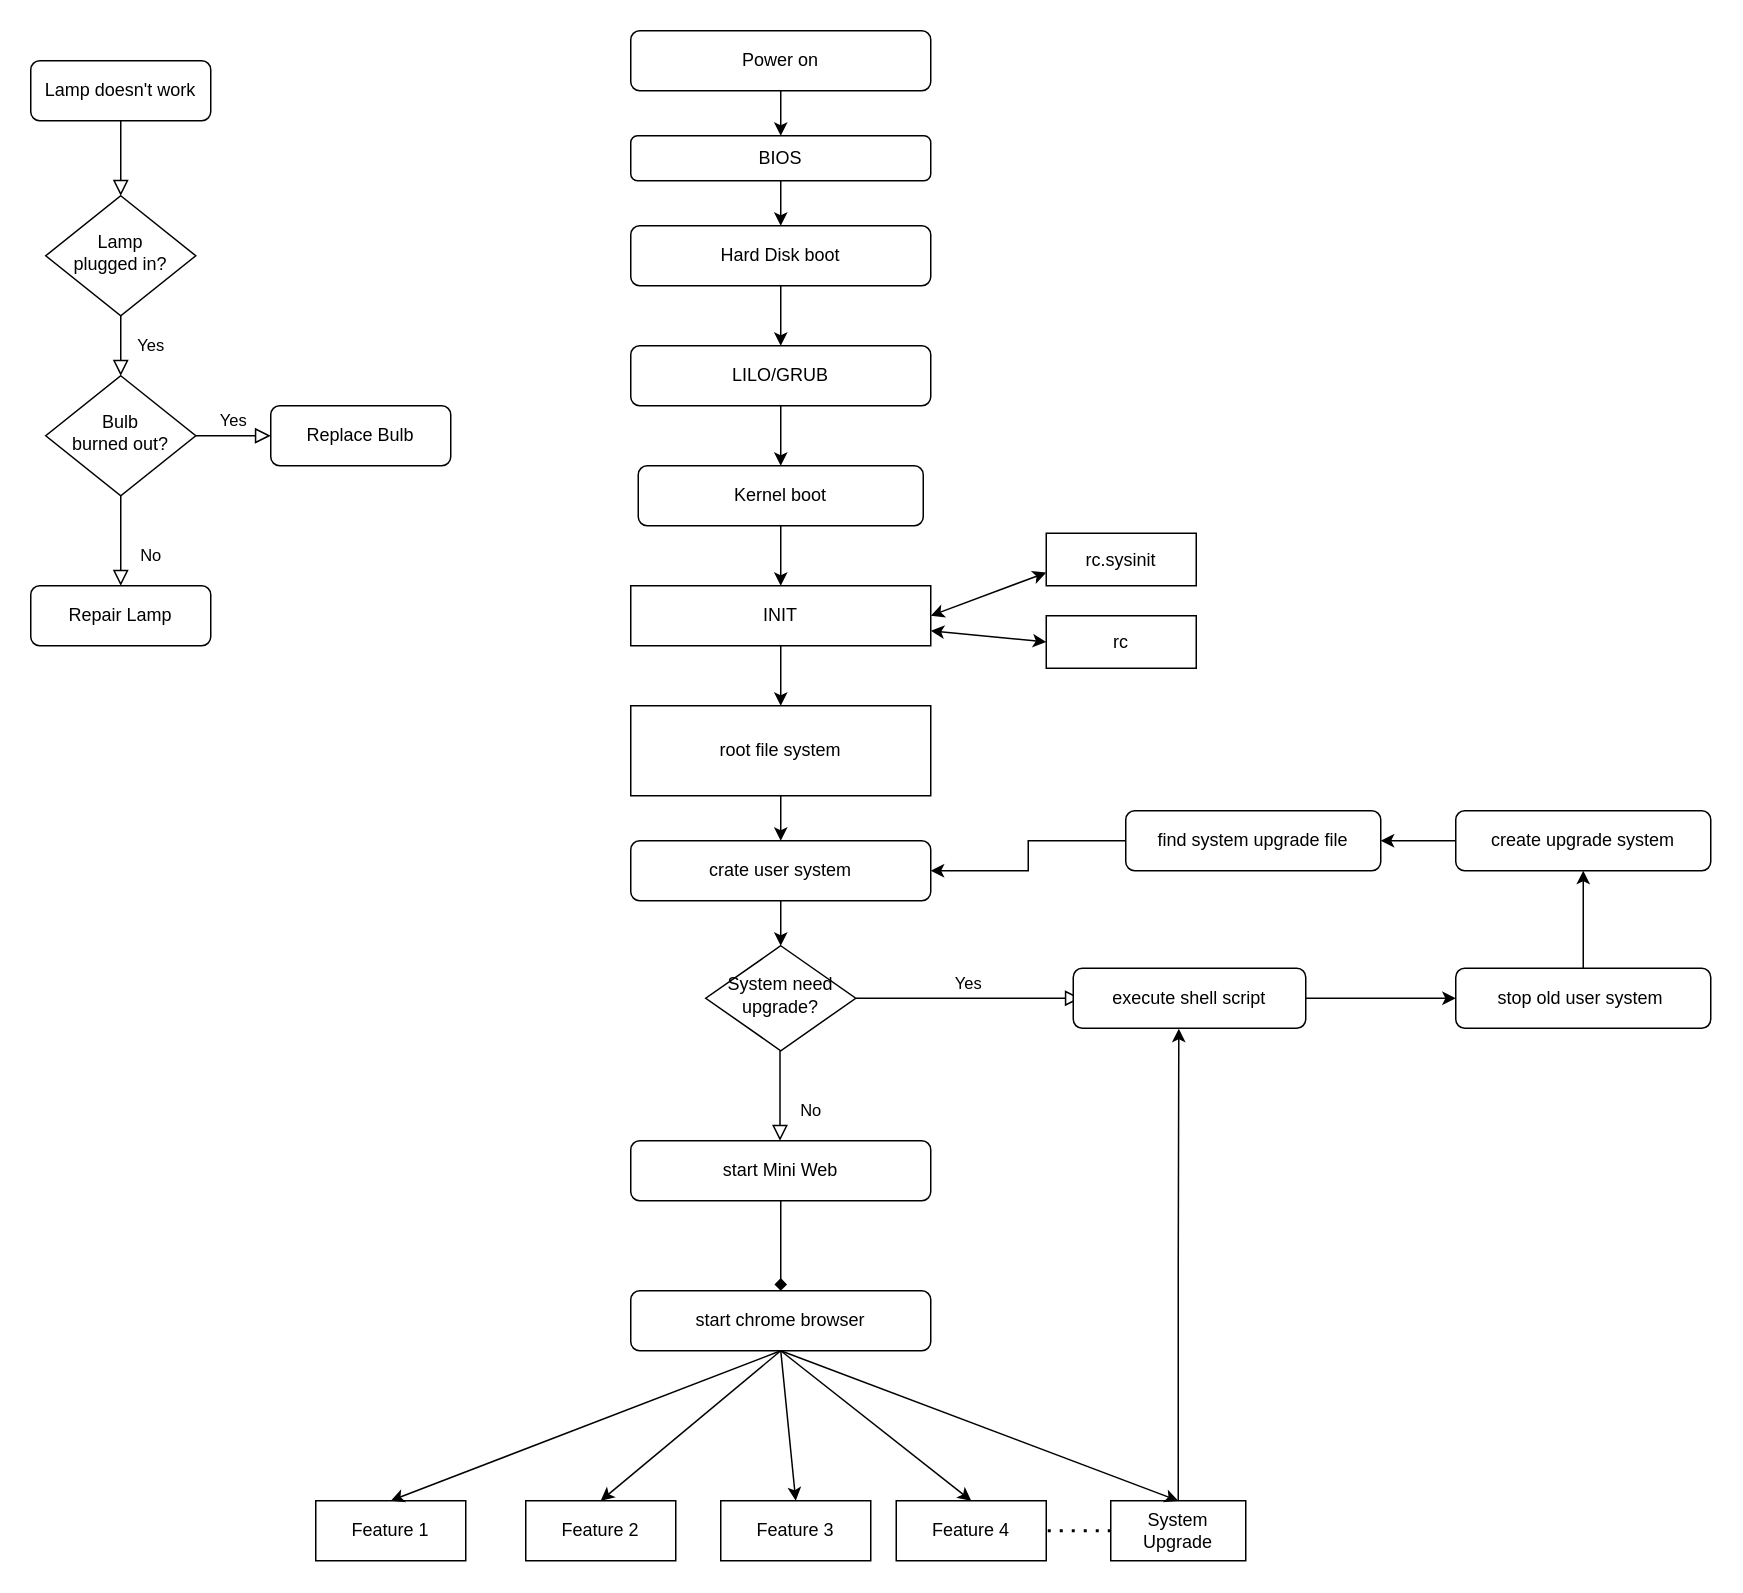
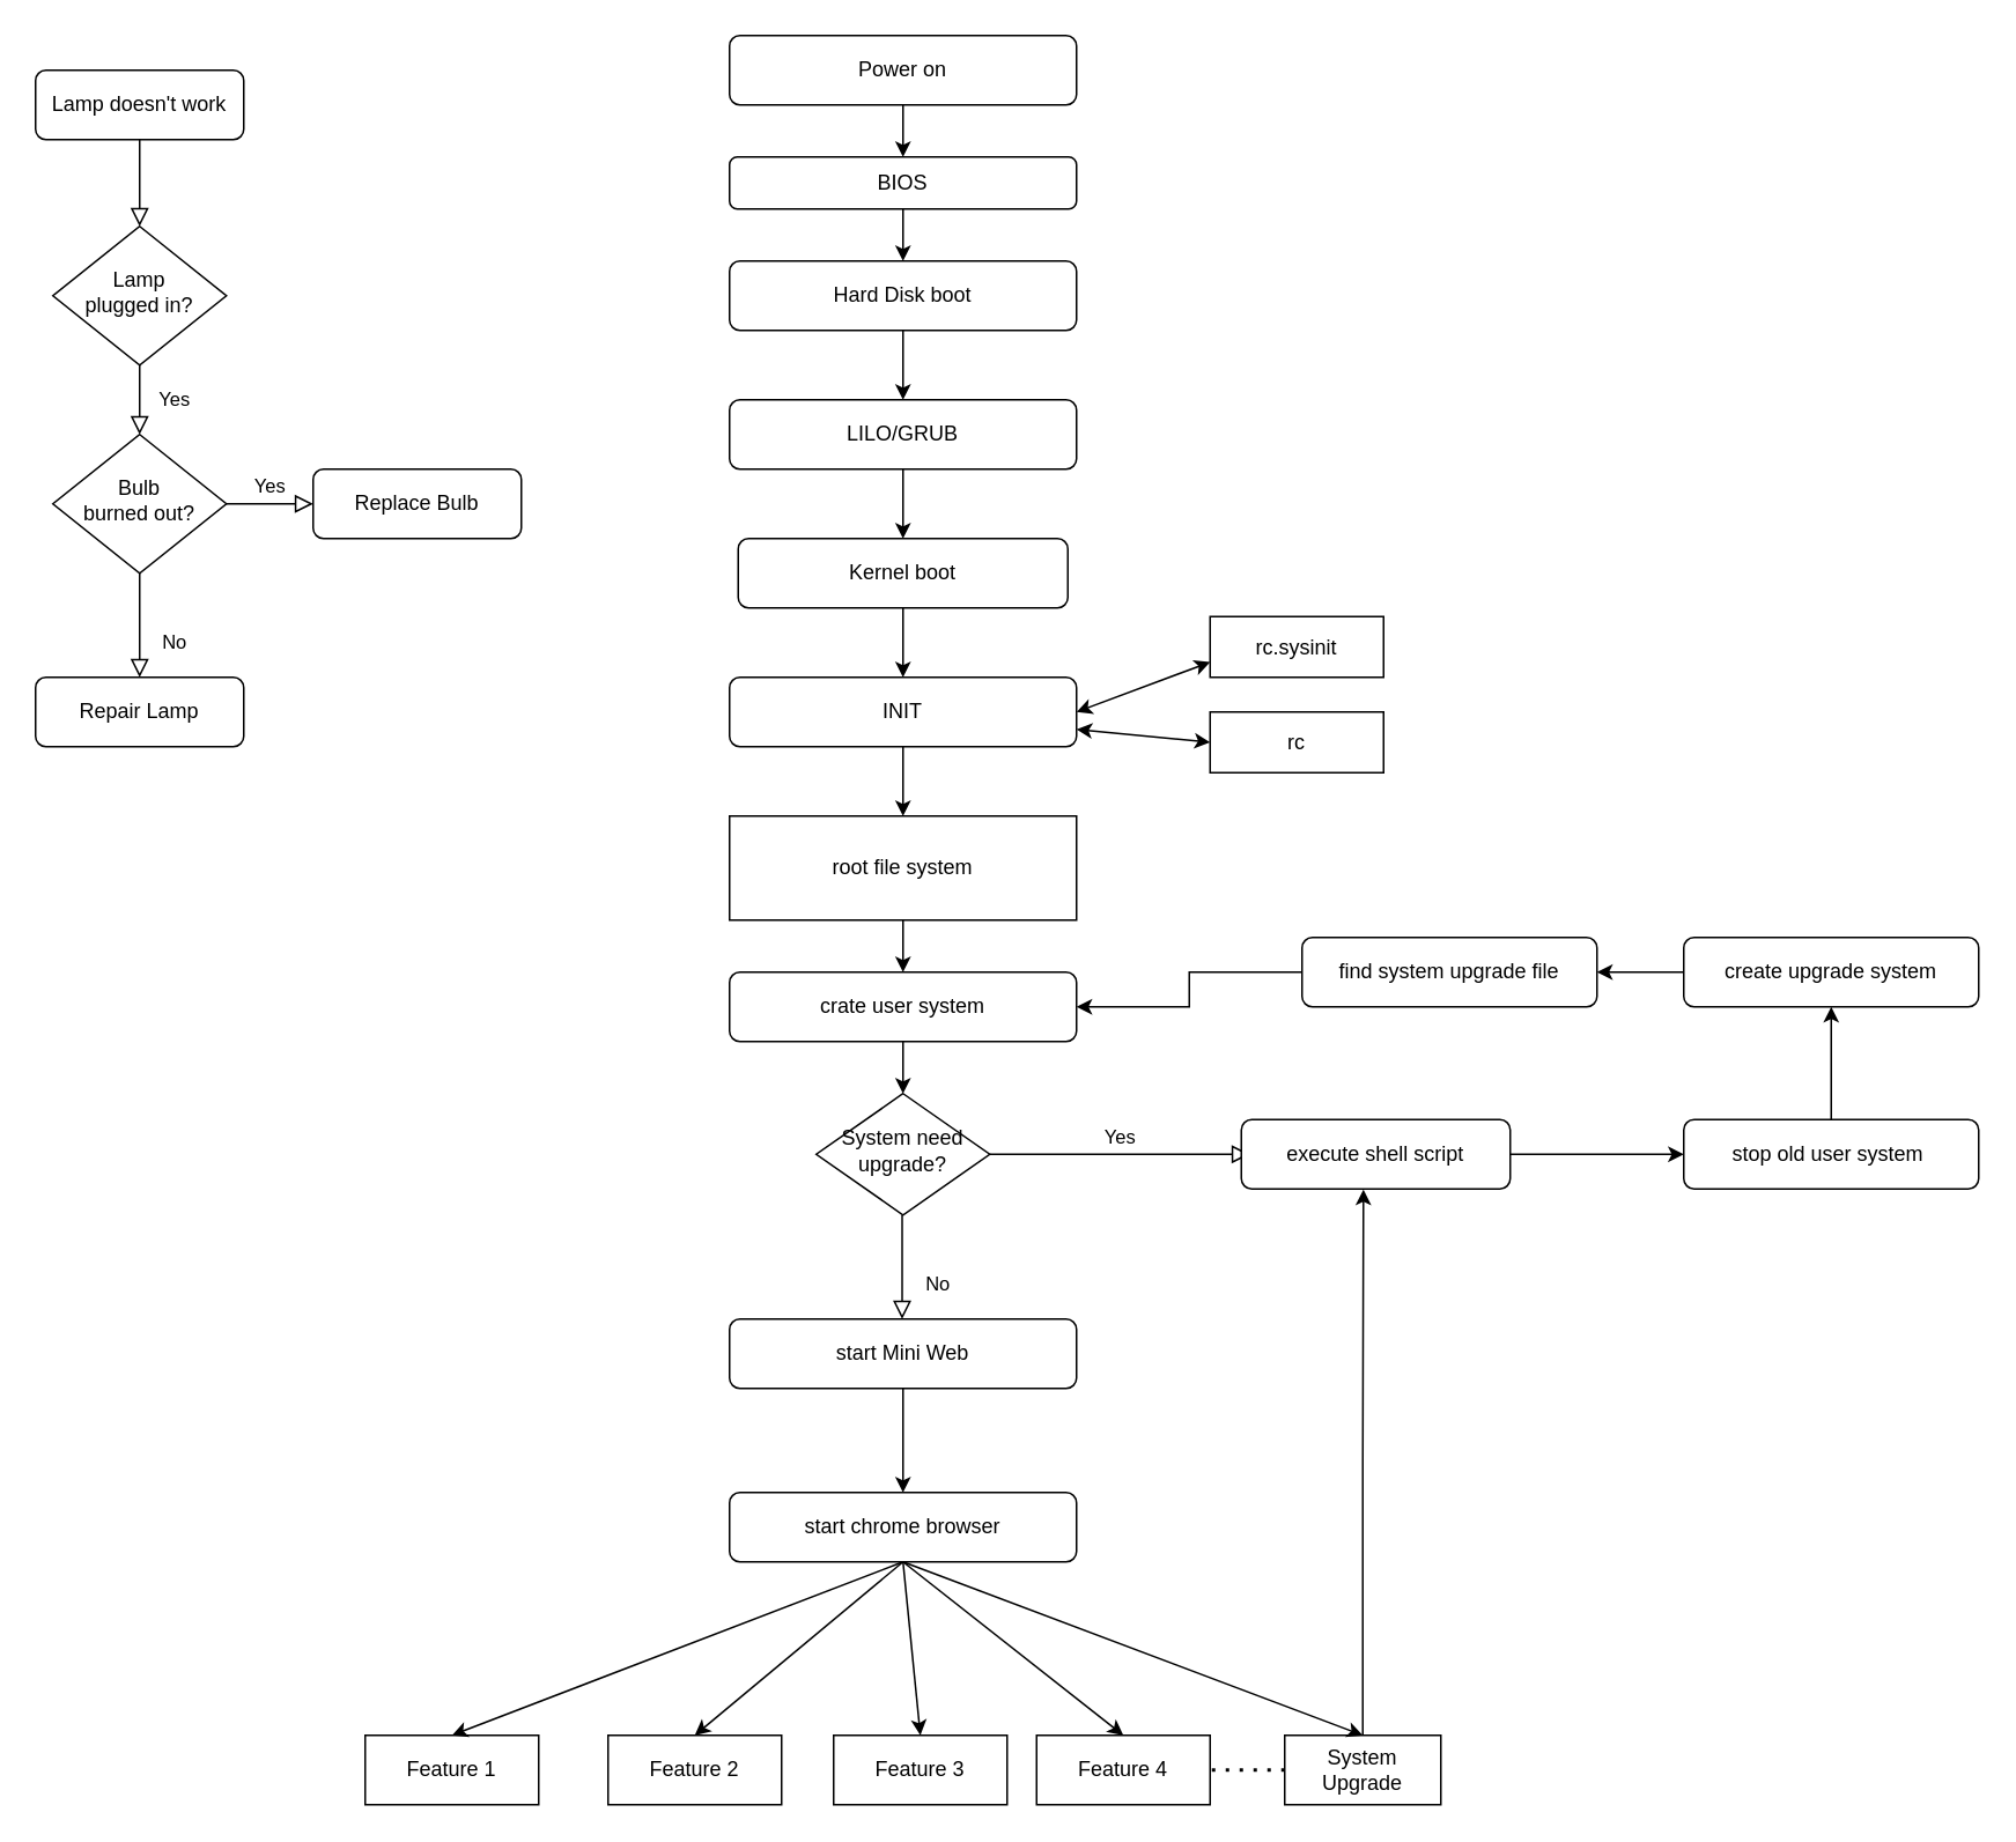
  <mxCell id="0" />
  <mxCell id="1" parent="0" />
  <mxCell id="2" value="" style="rounded=0;html=1;jettySize=auto;orthogonalLoop=1;fontSize=11;endArrow=block;endFill=0;endSize=8;strokeWidth=1;shadow=0;labelBackgroundColor=none;edgeStyle=orthogonalEdgeStyle;" parent="1" source="3" target="5" edge="1"><mxGeometry relative="1" as="geometry" /></mxCell>
  <mxCell id="3" value="Lamp doesn't work" style="rounded=1;whiteSpace=wrap;html=1;fontSize=12;glass=0;strokeWidth=1;shadow=0;" parent="1" vertex="1"><mxGeometry x="20" y="40" width="120" height="40" as="geometry" /></mxCell>
  <mxCell id="4" value="Yes" style="rounded=0;html=1;jettySize=auto;orthogonalLoop=1;fontSize=11;endArrow=block;endFill=0;endSize=8;strokeWidth=1;shadow=0;labelBackgroundColor=none;edgeStyle=orthogonalEdgeStyle;" parent="1" source="5" target="8" edge="1"><mxGeometry y="20" relative="1" as="geometry"><mxPoint as="offset" /></mxGeometry></mxCell>
  <mxCell id="5" value="Lamp&lt;br&gt;plugged in?" style="rhombus;whiteSpace=wrap;html=1;shadow=0;fontFamily=Helvetica;fontSize=12;align=center;strokeWidth=1;spacing=6;spacingTop=-4;" parent="1" vertex="1"><mxGeometry x="30" y="130" width="100" height="80" as="geometry" /></mxCell>
  <mxCell id="6" value="No" style="rounded=0;html=1;jettySize=auto;orthogonalLoop=1;fontSize=11;endArrow=block;endFill=0;endSize=8;strokeWidth=1;shadow=0;labelBackgroundColor=none;edgeStyle=orthogonalEdgeStyle;" parent="1" source="8" target="9" edge="1"><mxGeometry x="0.333" y="20" relative="1" as="geometry"><mxPoint as="offset" /></mxGeometry></mxCell>
  <mxCell id="7" value="Yes" style="edgeStyle=orthogonalEdgeStyle;rounded=0;html=1;jettySize=auto;orthogonalLoop=1;fontSize=11;endArrow=block;endFill=0;endSize=8;strokeWidth=1;shadow=0;labelBackgroundColor=none;" parent="1" source="8" target="10" edge="1"><mxGeometry y="10" relative="1" as="geometry"><mxPoint as="offset" /><Array as="points"><mxPoint x="210" y="290" /></Array></mxGeometry></mxCell>
  <mxCell id="8" value="Bulb&lt;br&gt;burned out?" style="rhombus;whiteSpace=wrap;html=1;shadow=0;fontFamily=Helvetica;fontSize=12;align=center;strokeWidth=1;spacing=6;spacingTop=-4;" parent="1" vertex="1"><mxGeometry x="30" y="250" width="100" height="80" as="geometry" /></mxCell>
  <mxCell id="9" value="Repair Lamp" style="rounded=1;whiteSpace=wrap;html=1;fontSize=12;glass=0;strokeWidth=1;shadow=0;" parent="1" vertex="1"><mxGeometry x="20" y="390" width="120" height="40" as="geometry" /></mxCell>
  <mxCell id="10" value="Replace Bulb" style="rounded=1;whiteSpace=wrap;html=1;fontSize=12;glass=0;strokeWidth=1;shadow=0;" parent="1" vertex="1"><mxGeometry x="180" y="270" width="120" height="40" as="geometry" /></mxCell>
  <mxCell id="11" style="edgeStyle=orthogonalEdgeStyle;rounded=0;orthogonalLoop=1;jettySize=auto;html=1;exitX=0.5;exitY=1;exitDx=0;exitDy=0;entryX=0.5;entryY=0;entryDx=0;entryDy=0;" edge="1" parent="1" source="12" target="14"><mxGeometry relative="1" as="geometry" /></mxCell>
  <mxCell id="12" value="Power on" style="rounded=1;whiteSpace=wrap;html=1;" vertex="1" parent="1"><mxGeometry x="420" y="20" width="200" height="40" as="geometry" /></mxCell>
  <mxCell id="13" style="edgeStyle=orthogonalEdgeStyle;rounded=0;orthogonalLoop=1;jettySize=auto;html=1;exitX=0.5;exitY=1;exitDx=0;exitDy=0;entryX=0.5;entryY=0;entryDx=0;entryDy=0;" edge="1" parent="1" source="14" target="16"><mxGeometry relative="1" as="geometry" /></mxCell>
  <mxCell id="14" value="BIOS" style="rounded=1;whiteSpace=wrap;html=1;" vertex="1" parent="1"><mxGeometry x="420" y="90" width="200" height="30" as="geometry" /></mxCell>
  <mxCell id="15" style="edgeStyle=orthogonalEdgeStyle;rounded=0;orthogonalLoop=1;jettySize=auto;html=1;exitX=0.5;exitY=1;exitDx=0;exitDy=0;entryX=0.5;entryY=0;entryDx=0;entryDy=0;" edge="1" parent="1" source="16" target="18"><mxGeometry relative="1" as="geometry" /></mxCell>
  <mxCell id="16" value="Hard Disk boot" style="rounded=1;whiteSpace=wrap;html=1;" vertex="1" parent="1"><mxGeometry x="420" y="150" width="200" height="40" as="geometry" /></mxCell>
  <mxCell id="17" style="edgeStyle=orthogonalEdgeStyle;rounded=0;orthogonalLoop=1;jettySize=auto;html=1;exitX=0.5;exitY=1;exitDx=0;exitDy=0;" edge="1" parent="1" source="18" target="20"><mxGeometry relative="1" as="geometry" /></mxCell>
  <mxCell id="18" value="LILO/GRUB" style="rounded=1;whiteSpace=wrap;html=1;" vertex="1" parent="1"><mxGeometry x="420" y="230" width="200" height="40" as="geometry" /></mxCell>
  <mxCell id="19" style="edgeStyle=orthogonalEdgeStyle;rounded=0;orthogonalLoop=1;jettySize=auto;html=1;exitX=0.5;exitY=1;exitDx=0;exitDy=0;entryX=0.5;entryY=0;entryDx=0;entryDy=0;" edge="1" parent="1" source="20" target="22"><mxGeometry relative="1" as="geometry" /></mxCell>
  <mxCell id="20" value="Kernel boot" style="rounded=1;whiteSpace=wrap;html=1;" vertex="1" parent="1"><mxGeometry x="425" y="310" width="190" height="40" as="geometry" /></mxCell>
  <mxCell id="21" style="edgeStyle=orthogonalEdgeStyle;rounded=0;orthogonalLoop=1;jettySize=auto;html=1;exitX=0.5;exitY=1;exitDx=0;exitDy=0;entryX=0.5;entryY=0;entryDx=0;entryDy=0;" edge="1" parent="1" source="22" target="43"><mxGeometry relative="1" as="geometry" /></mxCell>
- <mxCell id="22" value="INIT" style="whiteSpace=wrap;html=1;rounded=0;" vertex="1" parent="1"><mxGeometry x="420" y="390" width="200" height="40" as="geometry" /></mxCell>
+ <mxCell id="22" value="INIT" style="rounded=1;whiteSpace=wrap;html=1;" vertex="1" parent="1"><mxGeometry x="420" y="390" width="200" height="40" as="geometry" /></mxCell>
  <mxCell id="23" value="rc" style="rounded=0;whiteSpace=wrap;html=1;" vertex="1" parent="1"><mxGeometry x="697" y="410" width="100" height="35" as="geometry" /></mxCell>
  <mxCell id="24" value="rc.sysinit" style="rounded=0;whiteSpace=wrap;html=1;" vertex="1" parent="1"><mxGeometry x="697" y="355" width="100" height="35" as="geometry" /></mxCell>
  <mxCell id="25" value="" style="endArrow=classic;startArrow=classic;html=1;entryX=0;entryY=0.75;entryDx=0;entryDy=0;exitX=1;exitY=0.5;exitDx=0;exitDy=0;" edge="1" parent="1" source="22" target="24"><mxGeometry width="50" height="50" relative="1" as="geometry"><mxPoint x="620" y="420" as="sourcePoint" /><mxPoint x="670" y="370" as="targetPoint" /></mxGeometry></mxCell>
  <mxCell id="26" value="" style="endArrow=classic;startArrow=classic;html=1;entryX=0;entryY=0.5;entryDx=0;entryDy=0;exitX=1;exitY=0.75;exitDx=0;exitDy=0;" edge="1" parent="1" source="22" target="23"><mxGeometry width="50" height="50" relative="1" as="geometry"><mxPoint x="370" y="530" as="sourcePoint" /><mxPoint x="420" y="480" as="targetPoint" /></mxGeometry></mxCell>
- <mxCell id="27" style="edgeStyle=orthogonalEdgeStyle;rounded=0;orthogonalLoop=1;jettySize=auto;html=1;exitX=0.5;exitY=1;exitDx=0;exitDy=0;entryX=0.5;entryY=0;entryDx=0;entryDy=0;endArrow=diamond;" edge="1" parent="1" source="28" target="29"><mxGeometry relative="1" as="geometry" /></mxCell>
+ <mxCell id="27" style="edgeStyle=orthogonalEdgeStyle;rounded=0;orthogonalLoop=1;jettySize=auto;html=1;exitX=0.5;exitY=1;exitDx=0;exitDy=0;entryX=0.5;entryY=0;entryDx=0;entryDy=0;" edge="1" parent="1" source="28" target="29"><mxGeometry relative="1" as="geometry" /></mxCell>
  <mxCell id="28" value="start Mini Web" style="rounded=1;whiteSpace=wrap;html=1;" vertex="1" parent="1"><mxGeometry x="420" y="760" width="200" height="40" as="geometry" /></mxCell>
  <mxCell id="29" value="start chrome browser" style="rounded=1;whiteSpace=wrap;html=1;" vertex="1" parent="1"><mxGeometry x="420" y="860" width="200" height="40" as="geometry" /></mxCell>
  <mxCell id="30" value="Feature 1" style="rounded=0;whiteSpace=wrap;html=1;" vertex="1" parent="1"><mxGeometry x="210" y="1000" width="100" height="40" as="geometry" /></mxCell>
  <mxCell id="31" value="&lt;span&gt;Feature 2&lt;/span&gt;" style="rounded=0;whiteSpace=wrap;html=1;" vertex="1" parent="1"><mxGeometry x="350" y="1000" width="100" height="40" as="geometry" /></mxCell>
  <mxCell id="32" value="&lt;span&gt;Feature 3&lt;/span&gt;" style="rounded=0;whiteSpace=wrap;html=1;" vertex="1" parent="1"><mxGeometry x="480" y="1000" width="100" height="40" as="geometry" /></mxCell>
  <mxCell id="33" value="&lt;span&gt;Feature 4&lt;/span&gt;" style="rounded=0;whiteSpace=wrap;html=1;" vertex="1" parent="1"><mxGeometry x="597" y="1000" width="100" height="40" as="geometry" /></mxCell>
  <mxCell id="34" style="edgeStyle=orthogonalEdgeStyle;rounded=0;orthogonalLoop=1;jettySize=auto;html=1;exitX=0.5;exitY=0;exitDx=0;exitDy=0;entryX=0.454;entryY=1.008;entryDx=0;entryDy=0;entryPerimeter=0;" edge="1" parent="1" source="35" target="50"><mxGeometry relative="1" as="geometry" /></mxCell>
  <mxCell id="35" value="&lt;span&gt;System Upgrade&lt;/span&gt;" style="rounded=0;whiteSpace=wrap;html=1;" vertex="1" parent="1"><mxGeometry x="740" y="1000" width="90" height="40" as="geometry" /></mxCell>
  <mxCell id="36" value="" style="endArrow=none;dashed=1;html=1;dashPattern=1 3;strokeWidth=2;entryX=1;entryY=0.5;entryDx=0;entryDy=0;exitX=0;exitY=0.5;exitDx=0;exitDy=0;" edge="1" parent="1" source="35" target="33"><mxGeometry width="50" height="50" relative="1" as="geometry"><mxPoint x="370" y="730" as="sourcePoint" /><mxPoint x="420" y="680" as="targetPoint" /></mxGeometry></mxCell>
  <mxCell id="37" value="" style="endArrow=classic;html=1;entryX=0.5;entryY=0;entryDx=0;entryDy=0;exitX=0.5;exitY=1;exitDx=0;exitDy=0;" edge="1" parent="1" source="29" target="30"><mxGeometry width="50" height="50" relative="1" as="geometry"><mxPoint x="520" y="600" as="sourcePoint" /><mxPoint x="420" y="580" as="targetPoint" /></mxGeometry></mxCell>
  <mxCell id="38" value="" style="endArrow=classic;html=1;exitX=0.5;exitY=1;exitDx=0;exitDy=0;entryX=0.5;entryY=0;entryDx=0;entryDy=0;" edge="1" parent="1" source="29" target="31"><mxGeometry width="50" height="50" relative="1" as="geometry"><mxPoint x="480" y="610" as="sourcePoint" /><mxPoint x="370" y="650" as="targetPoint" /></mxGeometry></mxCell>
  <mxCell id="39" value="" style="endArrow=classic;html=1;exitX=0.5;exitY=1;exitDx=0;exitDy=0;entryX=0.5;entryY=0;entryDx=0;entryDy=0;" edge="1" parent="1" source="29" target="32"><mxGeometry width="50" height="50" relative="1" as="geometry"><mxPoint x="540" y="640" as="sourcePoint" /><mxPoint x="510" y="690" as="targetPoint" /></mxGeometry></mxCell>
  <mxCell id="40" value="" style="endArrow=classic;html=1;exitX=0.5;exitY=1;exitDx=0;exitDy=0;entryX=0.5;entryY=0;entryDx=0;entryDy=0;" edge="1" parent="1" source="29" target="33"><mxGeometry width="50" height="50" relative="1" as="geometry"><mxPoint x="530" y="610" as="sourcePoint" /><mxPoint x="520" y="700" as="targetPoint" /></mxGeometry></mxCell>
  <mxCell id="41" value="" style="endArrow=classic;html=1;exitX=0.5;exitY=1;exitDx=0;exitDy=0;entryX=0.5;entryY=0;entryDx=0;entryDy=0;" edge="1" parent="1" source="29" target="35"><mxGeometry width="50" height="50" relative="1" as="geometry"><mxPoint x="540" y="620" as="sourcePoint" /><mxPoint x="530" y="710" as="targetPoint" /></mxGeometry></mxCell>
  <mxCell id="42" style="edgeStyle=orthogonalEdgeStyle;rounded=0;orthogonalLoop=1;jettySize=auto;html=1;exitX=0.5;exitY=1;exitDx=0;exitDy=0;entryX=0.5;entryY=0;entryDx=0;entryDy=0;" edge="1" parent="1" source="43" target="46"><mxGeometry relative="1" as="geometry" /></mxCell>
  <mxCell id="43" value="root file system" style="rounded=0;whiteSpace=wrap;html=1;" vertex="1" parent="1"><mxGeometry x="420" y="470" width="200" height="60" as="geometry" /></mxCell>
  <mxCell id="44" value="System need upgrade?" style="rhombus;whiteSpace=wrap;html=1;shadow=0;fontFamily=Helvetica;fontSize=12;align=center;strokeWidth=1;spacing=6;spacingTop=-4;" vertex="1" parent="1"><mxGeometry x="470" y="630" width="100" height="70" as="geometry" /></mxCell>
  <mxCell id="45" style="edgeStyle=orthogonalEdgeStyle;rounded=0;orthogonalLoop=1;jettySize=auto;html=1;exitX=0.5;exitY=1;exitDx=0;exitDy=0;entryX=0.5;entryY=0;entryDx=0;entryDy=0;" edge="1" parent="1" source="46" target="44"><mxGeometry relative="1" as="geometry" /></mxCell>
  <mxCell id="46" value="crate user system" style="rounded=1;whiteSpace=wrap;html=1;" vertex="1" parent="1"><mxGeometry x="420" y="560" width="200" height="40" as="geometry" /></mxCell>
  <mxCell id="47" value="No" style="rounded=0;html=1;jettySize=auto;orthogonalLoop=1;fontSize=11;endArrow=block;endFill=0;endSize=8;strokeWidth=1;shadow=0;labelBackgroundColor=none;edgeStyle=orthogonalEdgeStyle;" edge="1" parent="1"><mxGeometry x="0.333" y="20" relative="1" as="geometry"><mxPoint as="offset" /><mxPoint x="519.5" y="700" as="sourcePoint" /><mxPoint x="519.5" y="760" as="targetPoint" /></mxGeometry></mxCell>
  <mxCell id="48" value="Yes" style="edgeStyle=orthogonalEdgeStyle;rounded=0;html=1;jettySize=auto;orthogonalLoop=1;fontSize=11;endArrow=block;endFill=0;endSize=8;strokeWidth=1;shadow=0;labelBackgroundColor=none;exitX=1;exitY=0.5;exitDx=0;exitDy=0;" edge="1" parent="1" source="44"><mxGeometry y="10" relative="1" as="geometry"><mxPoint as="offset" /><mxPoint x="797" y="665" as="sourcePoint" /><mxPoint x="720" y="665" as="targetPoint" /><Array as="points"><mxPoint x="697" y="665" /></Array></mxGeometry></mxCell>
  <mxCell id="49" style="edgeStyle=orthogonalEdgeStyle;rounded=0;orthogonalLoop=1;jettySize=auto;html=1;entryX=0;entryY=0.5;entryDx=0;entryDy=0;" edge="1" parent="1" source="50" target="52"><mxGeometry relative="1" as="geometry" /></mxCell>
  <mxCell id="50" value="execute shell script" style="rounded=1;whiteSpace=wrap;html=1;" vertex="1" parent="1"><mxGeometry x="715" y="645" width="155" height="40" as="geometry" /></mxCell>
  <mxCell id="51" style="edgeStyle=orthogonalEdgeStyle;rounded=0;orthogonalLoop=1;jettySize=auto;html=1;exitX=0.5;exitY=0;exitDx=0;exitDy=0;entryX=0.5;entryY=1;entryDx=0;entryDy=0;" edge="1" parent="1" source="52" target="54"><mxGeometry relative="1" as="geometry" /></mxCell>
  <mxCell id="52" value="stop old user system&amp;nbsp;" style="rounded=1;whiteSpace=wrap;html=1;" vertex="1" parent="1"><mxGeometry x="970" y="645" width="170" height="40" as="geometry" /></mxCell>
  <mxCell id="53" style="edgeStyle=orthogonalEdgeStyle;rounded=0;orthogonalLoop=1;jettySize=auto;html=1;exitX=0;exitY=0.5;exitDx=0;exitDy=0;" edge="1" parent="1" source="54" target="56"><mxGeometry relative="1" as="geometry" /></mxCell>
  <mxCell id="54" value="create upgrade system" style="rounded=1;whiteSpace=wrap;html=1;" vertex="1" parent="1"><mxGeometry x="970" y="540" width="170" height="40" as="geometry" /></mxCell>
  <mxCell id="55" style="edgeStyle=orthogonalEdgeStyle;rounded=0;orthogonalLoop=1;jettySize=auto;html=1;exitX=0;exitY=0.5;exitDx=0;exitDy=0;entryX=1;entryY=0.5;entryDx=0;entryDy=0;" edge="1" parent="1" source="56" target="46"><mxGeometry relative="1" as="geometry" /></mxCell>
  <mxCell id="56" value="find system upgrade file" style="rounded=1;whiteSpace=wrap;html=1;" vertex="1" parent="1"><mxGeometry x="750" y="540" width="170" height="40" as="geometry" /></mxCell>
